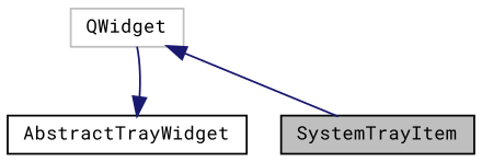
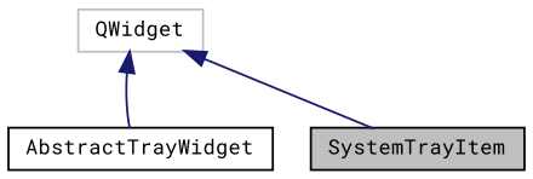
  digraph {
    fontname="Roboto Mono"
    node [color=black fillcolor=white fontname="Roboto Mono" fontsize=10 shape=record style=filled]
    edge [color=midnightblue dir=back fontname="Roboto Mono" fontsize=10 labelfontname=Helvetica labelfontsize=10 style=solid]
    n1 [fillcolor=grey75 fontcolor=black height=0.2 label=SystemTrayItem width=0.4]
    n2 [height=0.2 label=AbstractTrayWidget width=0.4]
    n3 [color=grey75 height=0.2 label=QWidget width=0.4]
    n3 -> n1
-   n2 -> n3
+   n3 -> n2
  }
